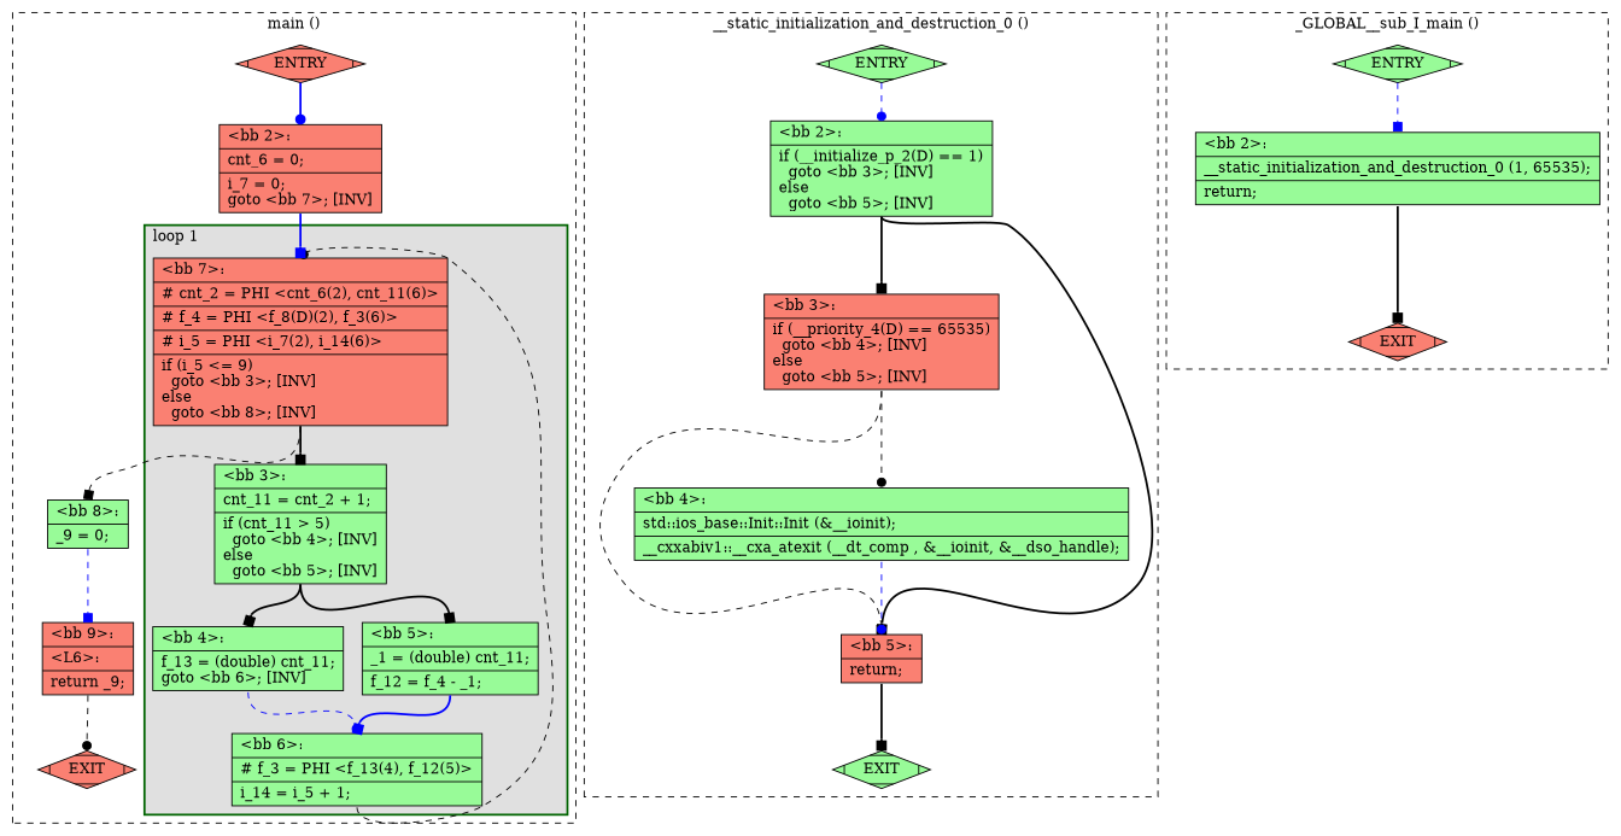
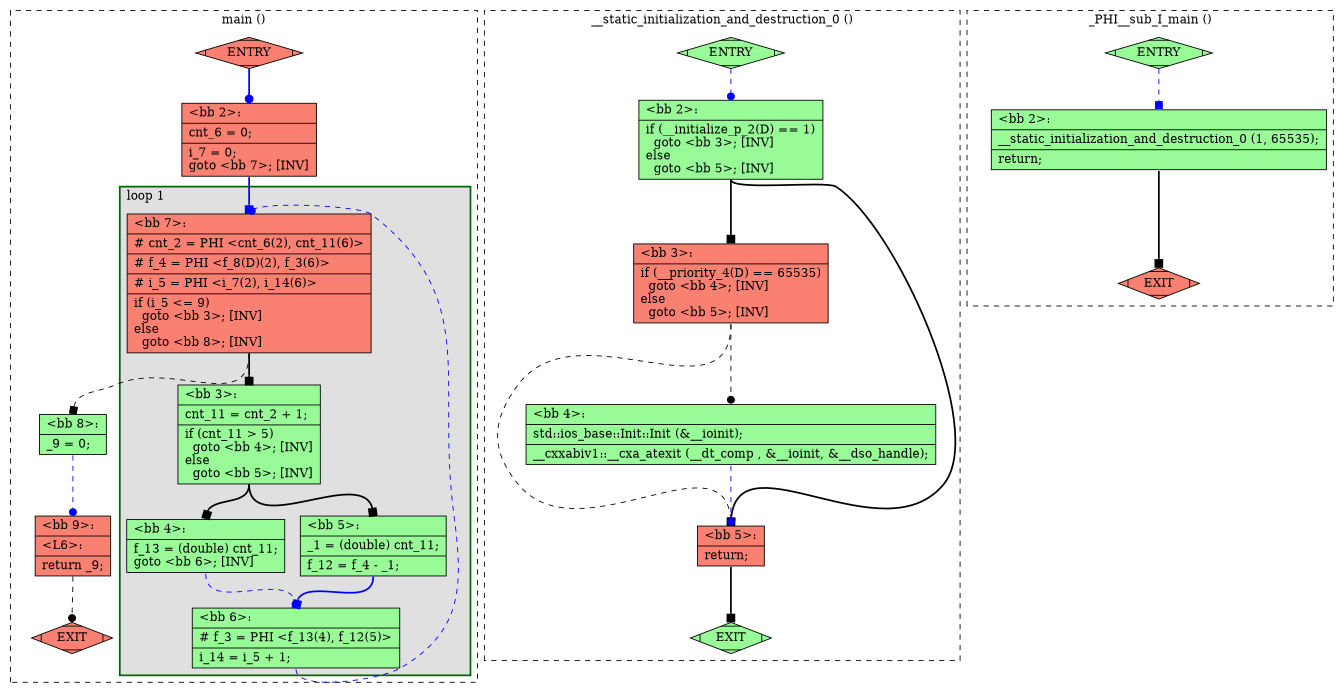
  digraph {
    node [fillcolor=palegreen shape=record style=filled]
    edge [arrowhead=box color=black constraint=true headport=n style=bold tailport=s weight=10]
    n1 [fillcolor=salmon label="{\<bb\ 7\>:\l|#\ cnt_2\ =\ PHI\ \<cnt_6(2),\ cnt_11(6)\>\l|#\ f_4\ =\ PHI\ \<f_8(D)(2),\ f_3(6)\>\l|#\ i_5\ =\ PHI\ \<i_7(2),\ i_14(6)\>\l|if\ (i_5\ \<=\ 9)\l\ \ goto\ \<bb\ 3\>;\ [INV]\lelse\l\ \ goto\ \<bb\ 8\>;\ [INV]\l}"]
    n2 [label="{\<bb\ 3\>:\l|cnt_11\ =\ cnt_2\ +\ 1;\l|if\ (cnt_11\ \>\ 5)\l\ \ goto\ \<bb\ 4\>;\ [INV]\lelse\l\ \ goto\ \<bb\ 5\>;\ [INV]\l}"]
    n3 [label="{\<bb\ 4\>:\l|f_13\ =\ (double)\ cnt_11;\lgoto\ \<bb\ 6\>;\ [INV]\l}"]
    n4 [label="{\<bb\ 5\>:\l|_1\ =\ (double)\ cnt_11;\l|f_12\ =\ f_4\ -\ _1;\l}"]
    n5 [label="{\<bb\ 6\>:\l|#\ f_3\ =\ PHI\ \<f_13(4),\ f_12(5)\>\l|i_14\ =\ i_5\ +\ 1;\l}"]
    n6 [label="{\<bb\ 8\>:\l|_9\ =\ 0;\l}"]
    n7 [fillcolor=salmon label=ENTRY shape=Mdiamond]
    n8 [fillcolor=salmon label=EXIT shape=Mdiamond]
    n9 [fillcolor=salmon label="{\<bb\ 2\>:\l|cnt_6\ =\ 0;\l|i_7\ =\ 0;\lgoto\ \<bb\ 7\>;\ [INV]\l}"]
    n10 [fillcolor=salmon label="{\<bb\ 9\>:\l|\<L6\>:\l|return\ _9;\l}"]
    n11 [label=ENTRY shape=Mdiamond]
    n12 [label=EXIT shape=Mdiamond]
    n13 [label="{\<bb\ 2\>:\l|if\ (__initialize_p_2(D)\ ==\ 1)\l\ \ goto\ \<bb\ 3\>;\ [INV]\lelse\l\ \ goto\ \<bb\ 5\>;\ [INV]\l}"]
    n14 [fillcolor=salmon label="{\<bb\ 3\>:\l|if\ (__priority_4(D)\ ==\ 65535)\l\ \ goto\ \<bb\ 4\>;\ [INV]\lelse\l\ \ goto\ \<bb\ 5\>;\ [INV]\l}"]
    n15 [fillcolor=salmon label="{\<bb\ 5\>:\l|return;\l}"]
    n16 [label="{\<bb\ 4\>:\l|std::ios_base::Init::Init\ (&__ioinit);\l|__cxxabiv1::__cxa_atexit\ (__dt_comp\ ,\ &__ioinit,\ &__dso_handle);\l}"]
    n17 [label=ENTRY shape=Mdiamond]
    n18 [fillcolor=salmon label=EXIT shape=Mdiamond]
    n19 [label="{\<bb\ 2\>:\l|__static_initialization_and_destruction_0\ (1,\ 65535);\l|return;\l}"]
    subgraph cluster_1 {
      color=black
      label="main ()"
      style=dashed
      n6
      n7
      n8
      n9
      n10
      subgraph cluster_2 {
        color=darkgreen
        fillcolor=grey88
        label="loop 1"
        labeljust=l
        penwidth=2
        style=filled
        n1
        n2
        n3
        n4
        n5
      }
    }
    subgraph cluster_3 {
      color=black
      label="__static_initialization_and_destruction_0 ()"
      style=dashed
      n11
      n12
      n13
      n14
      n15
      n16
    }
    subgraph cluster_4 {
      color=black
-     label="_GLOBAL__sub_I_main ()"
+     label="_PHI__sub_I_main ()"
      style=dashed
      n17
      n18
      n19
    }
    n1 -> n2
    n1 -> n6 [style=dashed]
    n2 -> n3
    n2 -> n4
    n3 -> n5 [arrowhead=dot color=blue style=dashed weight=100]
    n4 -> n5 [color=blue weight=100]
-   n5 -> n1 [arrowhead=dot constraint=false style=dashed]
-   n6 -> n10 [color=blue style=dashed weight=100]
+   n5 -> n1 [arrowhead=dot color=blue constraint=false style=dashed]
+   n6 -> n10 [arrowhead=dot color=blue style=dashed weight=100]
    n7 -> n8 [style=invis arrowhead="" color="" weight=""]
    n7 -> n9 [arrowhead=dot color=blue weight=100]
    n9 -> n1 [color=blue weight=100]
    n10 -> n8 [arrowhead=dot style=dashed]
    n11 -> n12 [style=invis arrowhead="" color="" weight=""]
    n11 -> n13 [arrowhead=dot color=blue style=dashed weight=100]
    n13 -> n14
    n13 -> n15
    n14 -> n15 [style=dashed]
    n14 -> n16 [arrowhead=dot style=dashed]
    n15 -> n12
    n16 -> n15 [arrowhead=dot color=blue style=dashed weight=100]
    n17 -> n18 [style=invis arrowhead="" color="" weight=""]
    n17 -> n19 [color=blue style=dashed weight=100]
    n19 -> n18
  }
